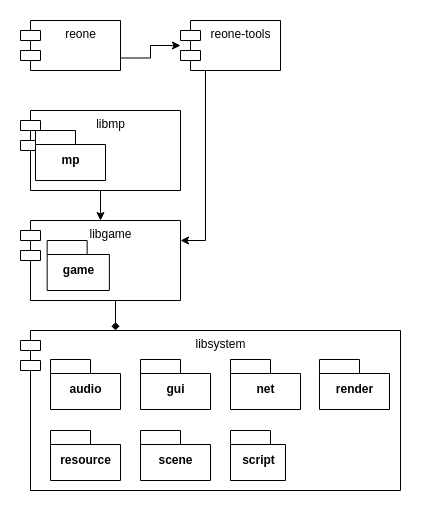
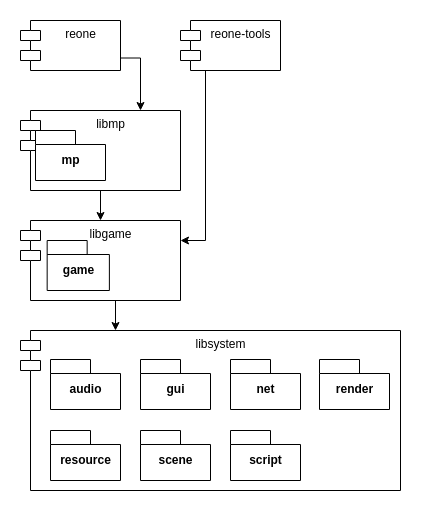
  <mxCell id="0" />
  <mxCell id="1" parent="0" />
  <mxCell id="2" value="" style="group" vertex="1" connectable="0" parent="1"><mxGeometry x="20" y="330" width="380" height="160" as="geometry" /></mxCell>
  <mxCell id="3" value="libsystem" style="shape=module;align=left;spacingLeft=20;align=center;verticalAlign=top;html=1;" vertex="1" parent="2"><mxGeometry width="380" height="160" as="geometry" /></mxCell>
  <mxCell id="4" value="resource" style="shape=folder;fontStyle=1;spacingTop=10;tabWidth=40;tabHeight=14;tabPosition=left;html=1;" parent="2" vertex="1"><mxGeometry x="30" y="100" width="70" height="50" as="geometry" /></mxCell>
  <mxCell id="5" value="render" style="shape=folder;fontStyle=1;spacingTop=10;tabWidth=40;tabHeight=14;tabPosition=left;html=1;" parent="2" vertex="1"><mxGeometry x="299" y="29" width="70" height="50" as="geometry" /></mxCell>
  <mxCell id="6" value="audio" style="shape=folder;fontStyle=1;spacingTop=10;tabWidth=40;tabHeight=14;tabPosition=left;html=1;" parent="2" vertex="1"><mxGeometry x="30" y="29" width="70" height="50" as="geometry" /></mxCell>
  <mxCell id="7" value="net" style="shape=folder;fontStyle=1;spacingTop=10;tabWidth=40;tabHeight=14;tabPosition=left;html=1;" parent="2" vertex="1"><mxGeometry x="210" y="29" width="70" height="50" as="geometry" /></mxCell>
- <mxCell id="8" value="script" style="shape=folder;fontStyle=1;spacingTop=10;tabWidth=40;tabHeight=14;tabPosition=left;html=1;" parent="2" vertex="1"><mxGeometry x="210" y="100" width="55" height="50" as="geometry" /></mxCell>
+ <mxCell id="8" value="script" style="shape=folder;fontStyle=1;spacingTop=10;tabWidth=40;tabHeight=14;tabPosition=left;html=1;" parent="2" vertex="1"><mxGeometry x="210" y="100" width="70" height="50" as="geometry" /></mxCell>
  <mxCell id="9" value="gui" style="shape=folder;fontStyle=1;spacingTop=10;tabWidth=40;tabHeight=14;tabPosition=left;html=1;" parent="2" vertex="1"><mxGeometry x="120" y="29" width="70" height="50" as="geometry" /></mxCell>
  <mxCell id="10" value="scene" style="shape=folder;fontStyle=1;spacingTop=10;tabWidth=40;tabHeight=14;tabPosition=left;html=1;" vertex="1" parent="2"><mxGeometry x="120" y="100" width="70" height="50" as="geometry" /></mxCell>
  <mxCell id="11" value="" style="group" vertex="1" connectable="0" parent="1"><mxGeometry x="20" y="220" width="160" height="80" as="geometry" /></mxCell>
  <mxCell id="12" value="libgame" style="shape=module;align=center;spacingLeft=20;align=center;verticalAlign=top;html=1;labelPosition=center;verticalLabelPosition=middle;" vertex="1" parent="11"><mxGeometry width="160" height="80" as="geometry" /></mxCell>
  <mxCell id="13" value="game" style="shape=folder;fontStyle=1;spacingTop=10;tabWidth=40;tabHeight=14;tabPosition=left;html=1;" parent="11" vertex="1"><mxGeometry x="26.667" y="20" width="62.222" height="50" as="geometry" /></mxCell>
- <mxCell id="14" style="edgeStyle=orthogonalEdgeStyle;rounded=0;orthogonalLoop=1;jettySize=auto;html=1;exitX=1;exitY=0.75;exitDx=0;exitDy=0;" edge="1" parent="1" source="15" target="17"><mxGeometry relative="1" as="geometry" /></mxCell>
+ <mxCell id="14" style="edgeStyle=orthogonalEdgeStyle;rounded=0;orthogonalLoop=1;jettySize=auto;html=1;exitX=1;exitY=0.75;exitDx=0;exitDy=0;entryX=0.75;entryY=0;entryDx=0;entryDy=0;" edge="1" parent="1" source="15" target="19"><mxGeometry relative="1" as="geometry" /></mxCell>
  <mxCell id="15" value="reone" style="shape=module;align=left;spacingLeft=20;align=center;verticalAlign=top;html=1;" vertex="1" parent="1"><mxGeometry x="20" y="20" width="100" height="50" as="geometry" /></mxCell>
  <mxCell id="16" style="edgeStyle=orthogonalEdgeStyle;rounded=0;orthogonalLoop=1;jettySize=auto;html=1;exitX=0.25;exitY=1;exitDx=0;exitDy=0;entryX=1;entryY=0.25;entryDx=0;entryDy=0;" edge="1" parent="1" source="17" target="12"><mxGeometry relative="1" as="geometry" /></mxCell>
  <mxCell id="17" value="reone-tools" style="shape=module;align=left;spacingLeft=20;align=center;verticalAlign=top;html=1;" vertex="1" parent="1"><mxGeometry x="180" y="20" width="100" height="50" as="geometry" /></mxCell>
  <mxCell id="18" value="" style="group" vertex="1" connectable="0" parent="1"><mxGeometry x="20" y="110" width="160" height="80" as="geometry" /></mxCell>
  <mxCell id="19" value="libmp" style="shape=module;align=left;spacingLeft=20;align=center;verticalAlign=top;html=1;" vertex="1" parent="18"><mxGeometry width="160" height="80" as="geometry" /></mxCell>
  <mxCell id="20" value="mp" style="shape=folder;fontStyle=1;spacingTop=10;tabWidth=40;tabHeight=14;tabPosition=left;html=1;align=center;" vertex="1" parent="18"><mxGeometry x="15" y="20" width="70" height="50" as="geometry" /></mxCell>
- <mxCell id="21" style="edgeStyle=orthogonalEdgeStyle;rounded=0;orthogonalLoop=1;jettySize=auto;html=1;exitX=0.5;exitY=1;exitDx=0;exitDy=0;entryX=0.25;entryY=0;entryDx=0;entryDy=0;endArrow=diamond;" edge="1" parent="1" source="12" target="3"><mxGeometry relative="1" as="geometry" /></mxCell>
+ <mxCell id="21" style="edgeStyle=orthogonalEdgeStyle;rounded=0;orthogonalLoop=1;jettySize=auto;html=1;exitX=0.5;exitY=1;exitDx=0;exitDy=0;entryX=0.25;entryY=0;entryDx=0;entryDy=0;" edge="1" parent="1" source="12" target="3"><mxGeometry relative="1" as="geometry" /></mxCell>
  <mxCell id="22" style="edgeStyle=orthogonalEdgeStyle;rounded=0;orthogonalLoop=1;jettySize=auto;html=1;exitX=0.5;exitY=1;exitDx=0;exitDy=0;entryX=0.5;entryY=0;entryDx=0;entryDy=0;" edge="1" parent="1" source="19" target="12"><mxGeometry relative="1" as="geometry" /></mxCell>
